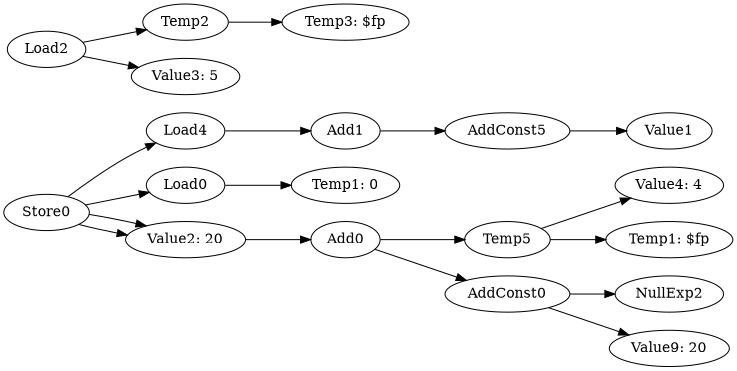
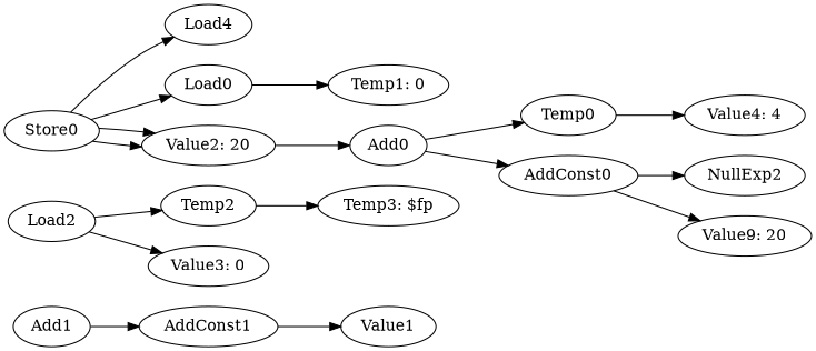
  digraph {
    ordering=out
    rankdir=LR
    n1 [label=Value1]
-   AddConst1 [label=AddConst5]
+   AddConst1
    Add1
    Load2
    Temp2
-   "Value3: 0" [label="Value3: 5"]
+   "Value3: 0"
    "Temp3: $fp"
    n8 [label=Load4]
    Store0
    Load0
    "Value2: 20"
    n12 [label="Temp1: 0"]
    Add0
-   Temp0 [label=Temp5]
+   Temp0
    AddConst0
    "Value4: 4"
-   "Temp1: $fp"
    n18 [label=NullExp2]
    n19 [label="Value9: 20"]
    AddConst1 -> n1
    Add1 -> AddConst1
    Load2 -> Temp2
    Load2 -> "Value3: 0"
    Temp2 -> "Temp3: $fp"
-   n8 -> Add1
    Store0 -> n8
    Store0 -> Load0
    Store0 -> "Value2: 20"
    Store0 -> "Value2: 20"
    Load0 -> n12
    "Value2: 20" -> Add0
    Add0 -> Temp0
    Add0 -> AddConst0
    Temp0 -> "Value4: 4"
-   Temp0 -> "Temp1: $fp"
    AddConst0 -> n18
    AddConst0 -> n19
  }
